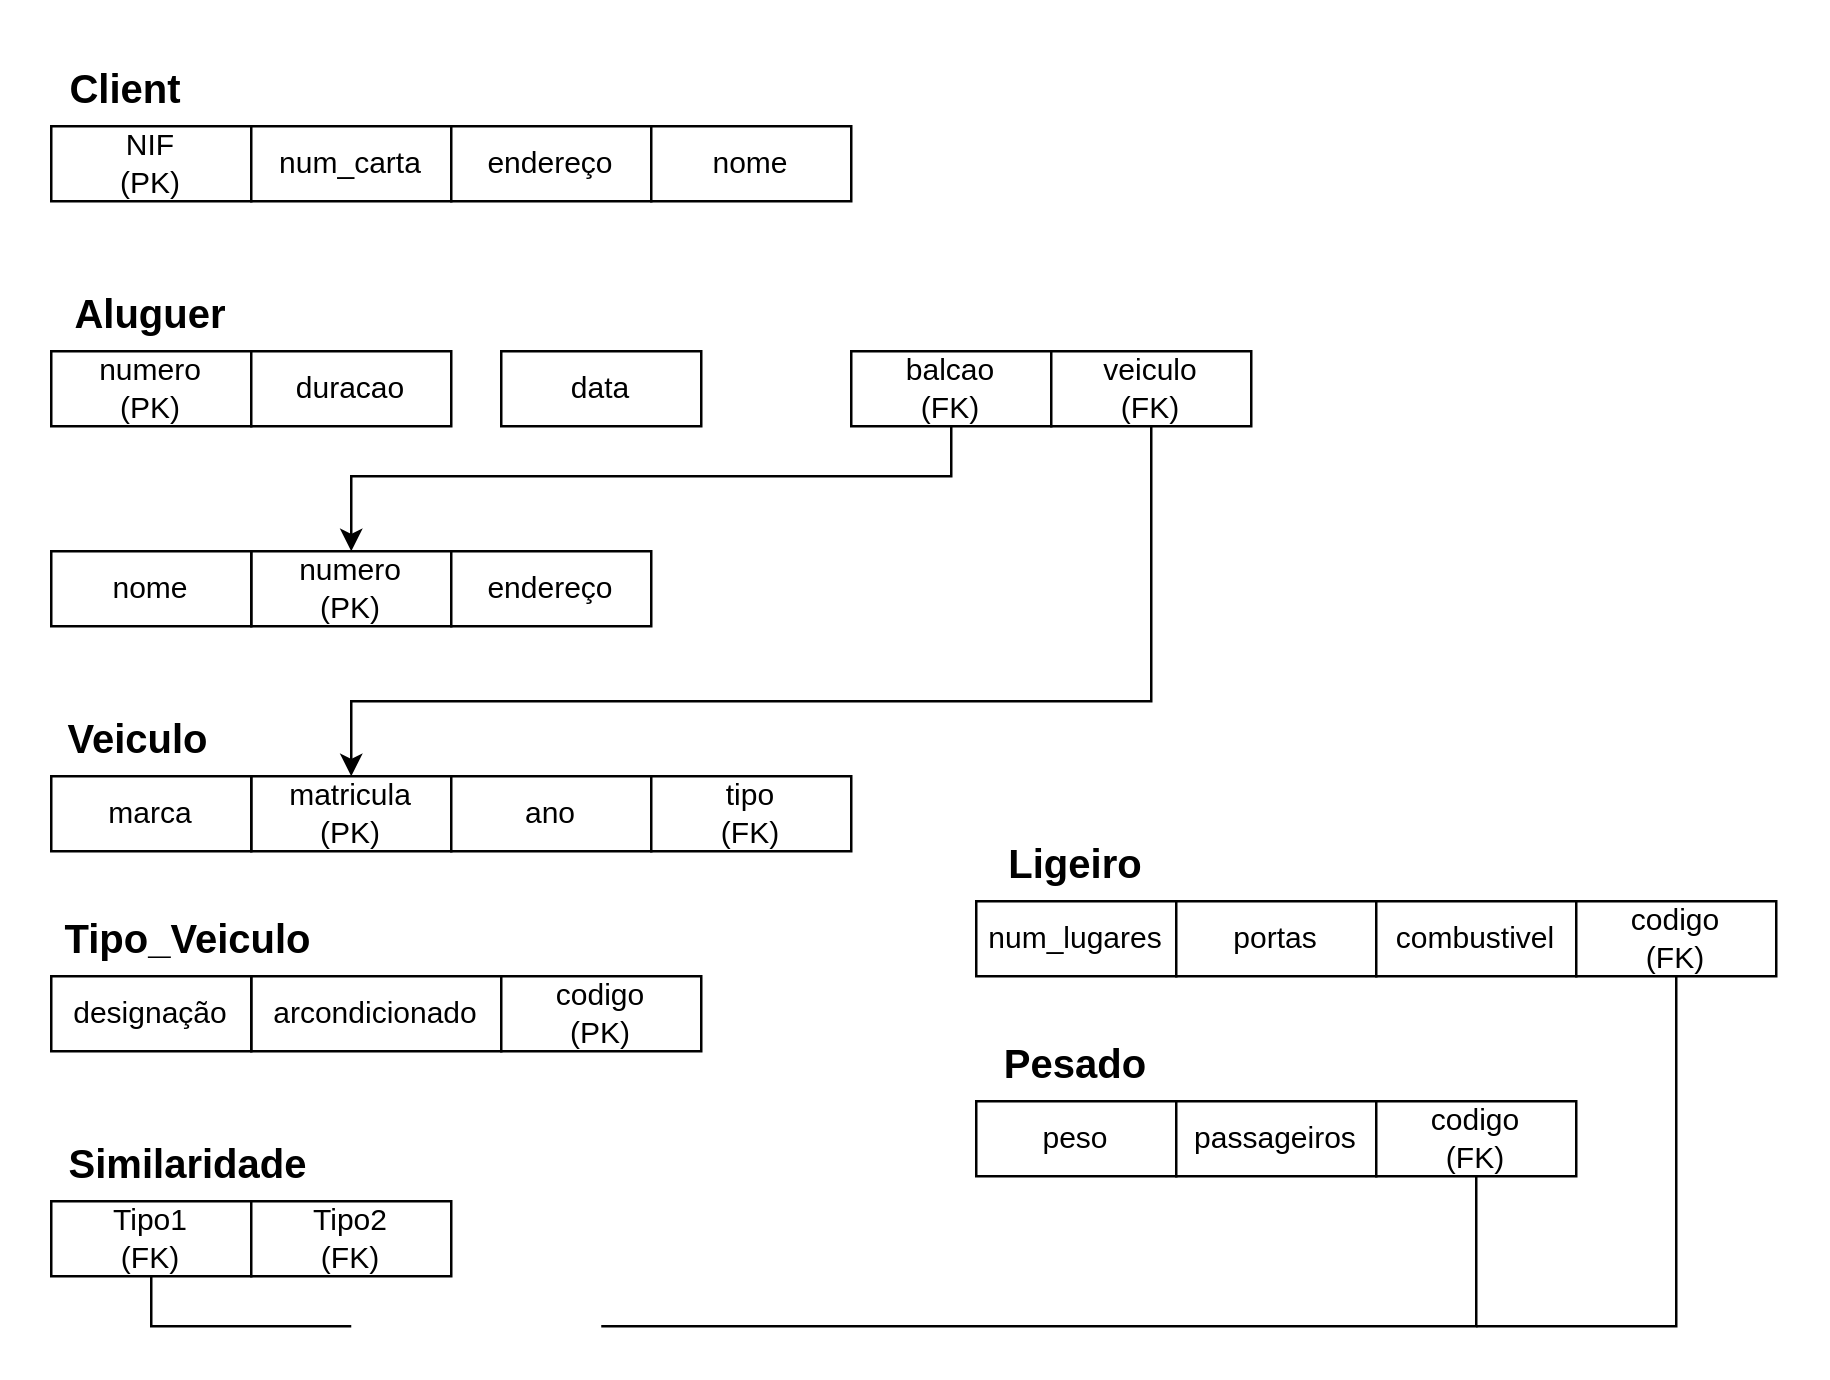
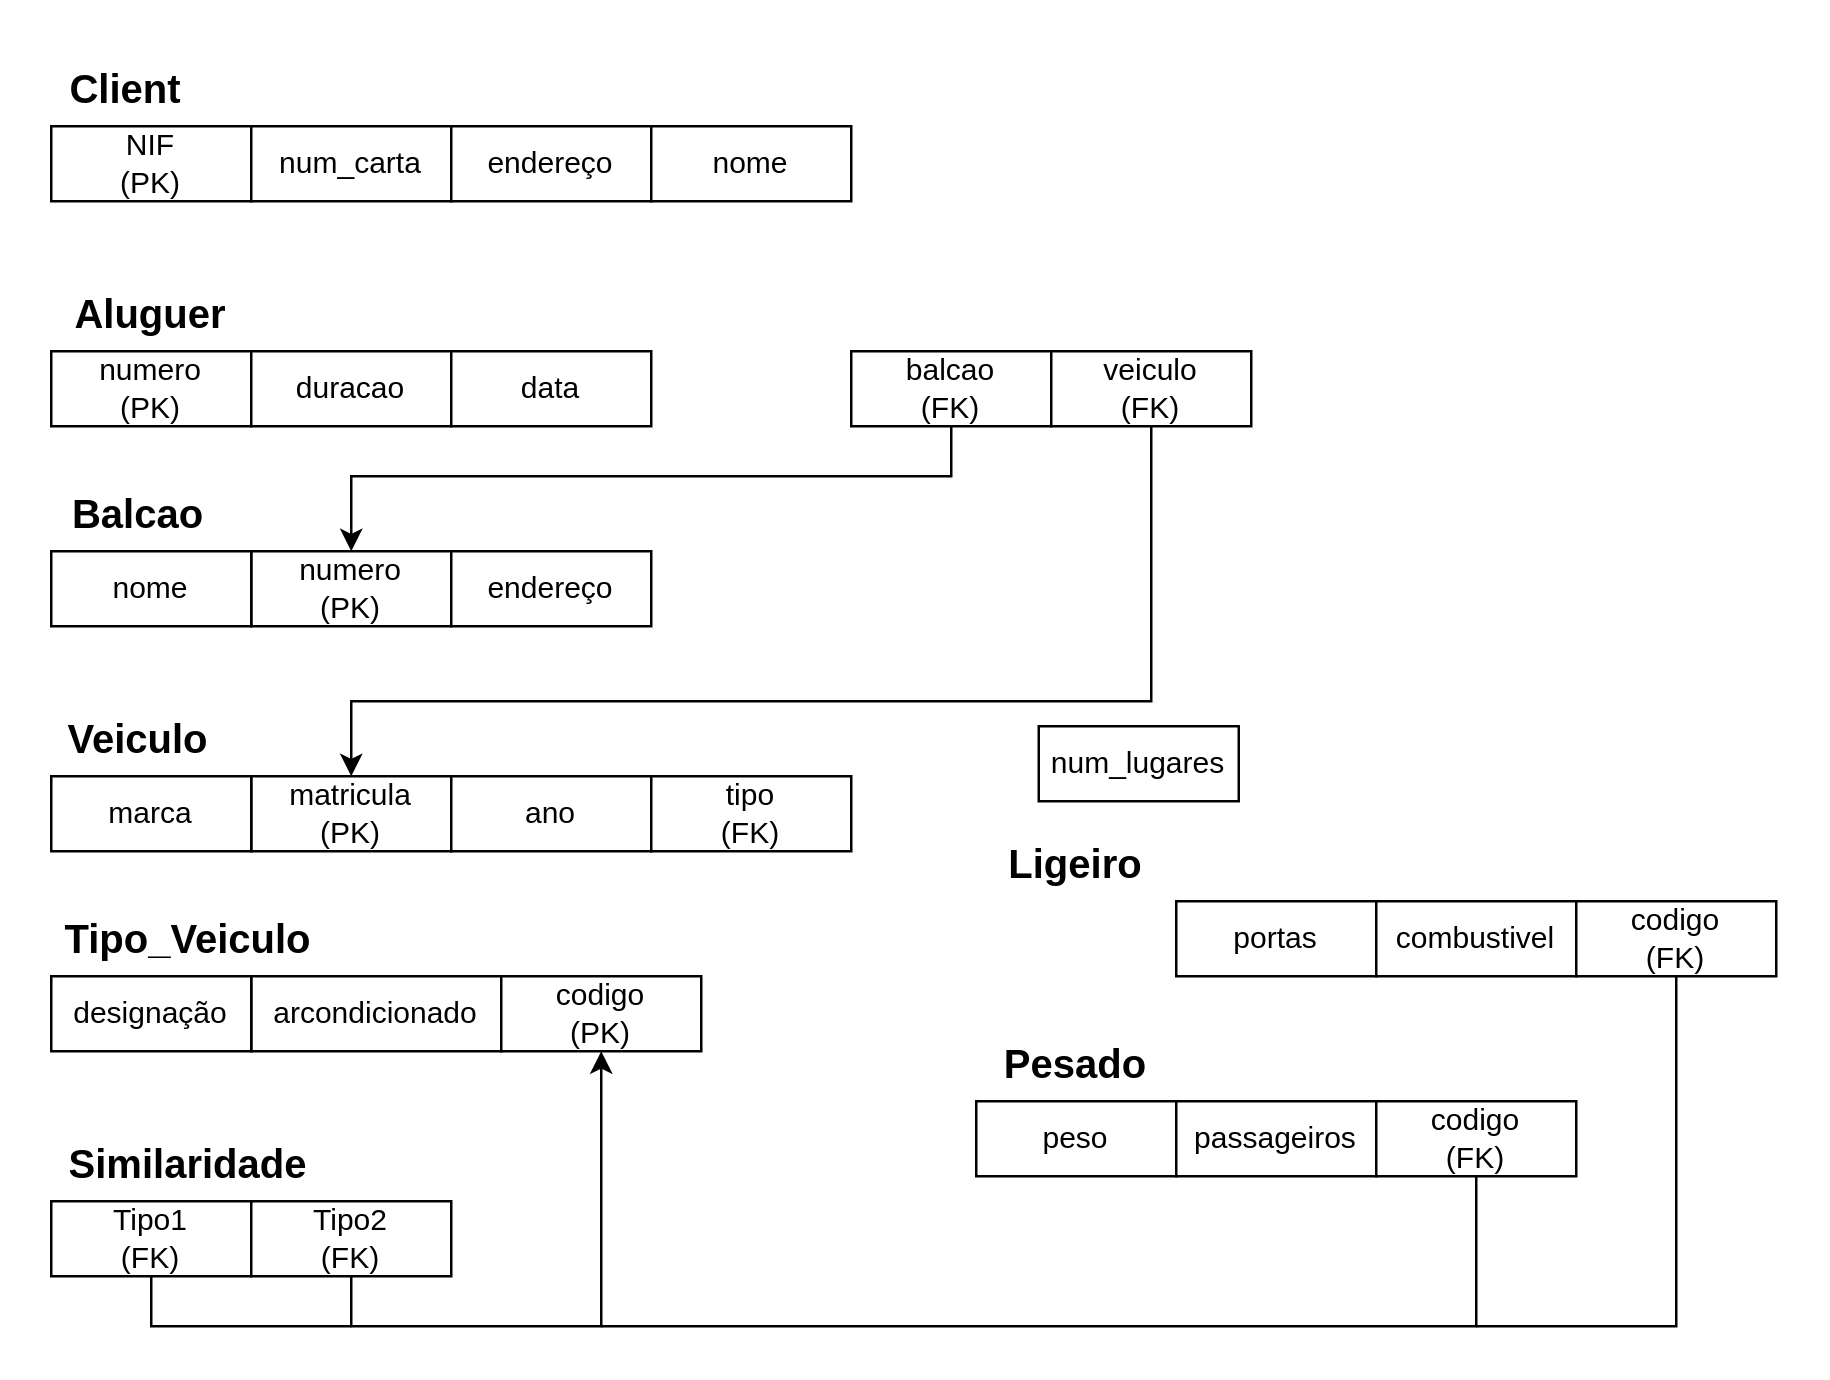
  <mxCell id="0" />
  <mxCell id="1" parent="0" />
  <mxCell id="2" value="Client" style="text;html=1;align=center;verticalAlign=middle;whiteSpace=wrap;rounded=0;fontSize=16;fontStyle=1" parent="1" vertex="1"><mxGeometry x="20" y="20" width="60" height="30" as="geometry" /></mxCell>
  <mxCell id="3" value="NIF&lt;div&gt;(PK)&lt;/div&gt;" style="rounded=0;whiteSpace=wrap;html=1;" parent="1" vertex="1"><mxGeometry x="20" y="50" width="80" height="30" as="geometry" /></mxCell>
  <mxCell id="4" value="num_carta" style="rounded=0;whiteSpace=wrap;html=1;" parent="1" vertex="1"><mxGeometry x="100" y="50" width="80" height="30" as="geometry" /></mxCell>
  <mxCell id="5" value="endereço" style="rounded=0;whiteSpace=wrap;html=1;" parent="1" vertex="1"><mxGeometry x="180" y="50" width="80" height="30" as="geometry" /></mxCell>
  <mxCell id="6" value="nome" style="rounded=0;whiteSpace=wrap;html=1;" parent="1" vertex="1"><mxGeometry x="260" y="50" width="80" height="30" as="geometry" /></mxCell>
  <mxCell id="7" value="Aluguer" style="text;html=1;align=center;verticalAlign=middle;whiteSpace=wrap;rounded=0;fontSize=16;fontStyle=1" parent="1" vertex="1"><mxGeometry x="20" y="110" width="80" height="30" as="geometry" /></mxCell>
  <mxCell id="8" value="numero&lt;div&gt;(PK)&lt;/div&gt;" style="rounded=0;whiteSpace=wrap;html=1;" parent="1" vertex="1"><mxGeometry x="20" y="140" width="80" height="30" as="geometry" /></mxCell>
  <mxCell id="9" value="duracao" style="rounded=0;whiteSpace=wrap;html=1;" parent="1" vertex="1"><mxGeometry x="100" y="140" width="80" height="30" as="geometry" /></mxCell>
- <mxCell id="10" value="data" style="rounded=0;whiteSpace=wrap;html=1;" parent="1" vertex="1"><mxGeometry x="200" y="140" width="80" height="30" as="geometry" /></mxCell>
+ <mxCell id="10" value="data" style="rounded=0;whiteSpace=wrap;html=1;" parent="1" vertex="1"><mxGeometry x="180" y="140" width="80" height="30" as="geometry" /></mxCell>
  <mxCell id="11" style="edgeStyle=orthogonalEdgeStyle;rounded=0;orthogonalLoop=1;jettySize=auto;html=1;entryX=0.5;entryY=0;entryDx=0;entryDy=0;" parent="1" source="12" target="16" edge="1"><mxGeometry relative="1" as="geometry"><Array as="points"><mxPoint x="380" y="190" /><mxPoint x="140" y="190" /></Array></mxGeometry></mxCell>
  <mxCell id="12" value="balcao&lt;div&gt;(FK)&lt;/div&gt;" style="rounded=0;whiteSpace=wrap;html=1;" parent="1" vertex="1"><mxGeometry x="340" y="140" width="80" height="30" as="geometry" /></mxCell>
  <mxCell id="13" style="edgeStyle=orthogonalEdgeStyle;rounded=0;orthogonalLoop=1;jettySize=auto;html=1;entryX=0.5;entryY=0;entryDx=0;entryDy=0;" parent="1" source="14" target="20" edge="1"><mxGeometry relative="1" as="geometry"><Array as="points"><mxPoint x="460" y="280" /><mxPoint x="140" y="280" /></Array></mxGeometry></mxCell>
  <mxCell id="14" value="veiculo&lt;div&gt;(FK)&lt;/div&gt;" style="rounded=0;whiteSpace=wrap;html=1;" parent="1" vertex="1"><mxGeometry x="420" y="140" width="80" height="30" as="geometry" /></mxCell>
+ <mxCell id="15" value="Balcao" style="text;html=1;align=center;verticalAlign=middle;whiteSpace=wrap;rounded=0;fontSize=16;fontStyle=1" parent="1" vertex="1"><mxGeometry x="20" y="190" width="70" height="30" as="geometry" /></mxCell>
  <mxCell id="16" value="numero&lt;div&gt;(PK)&lt;/div&gt;" style="rounded=0;whiteSpace=wrap;html=1;" parent="1" vertex="1"><mxGeometry x="100" y="220" width="80" height="30" as="geometry" /></mxCell>
  <mxCell id="17" value="nome" style="rounded=0;whiteSpace=wrap;html=1;" parent="1" vertex="1"><mxGeometry x="20" y="220" width="80" height="30" as="geometry" /></mxCell>
  <mxCell id="18" value="endereço" style="rounded=0;whiteSpace=wrap;html=1;" parent="1" vertex="1"><mxGeometry x="180" y="220" width="80" height="30" as="geometry" /></mxCell>
  <mxCell id="19" value="Veiculo" style="text;html=1;align=center;verticalAlign=middle;whiteSpace=wrap;rounded=0;fontSize=16;fontStyle=1" parent="1" vertex="1"><mxGeometry x="20" y="280" width="70" height="30" as="geometry" /></mxCell>
  <mxCell id="20" value="matricula&lt;div&gt;(PK)&lt;/div&gt;" style="rounded=0;whiteSpace=wrap;html=1;" parent="1" vertex="1"><mxGeometry x="100" y="310" width="80" height="30" as="geometry" /></mxCell>
  <mxCell id="21" value="marca" style="rounded=0;whiteSpace=wrap;html=1;" parent="1" vertex="1"><mxGeometry x="20" y="310" width="80" height="30" as="geometry" /></mxCell>
  <mxCell id="22" value="ano" style="rounded=0;whiteSpace=wrap;html=1;" parent="1" vertex="1"><mxGeometry x="180" y="310" width="80" height="30" as="geometry" /></mxCell>
  <mxCell id="23" value="tipo&lt;div&gt;(FK)&lt;/div&gt;" style="rounded=0;whiteSpace=wrap;html=1;" parent="1" vertex="1"><mxGeometry x="260" y="310" width="80" height="30" as="geometry" /></mxCell>
  <mxCell id="24" value="Tipo_Veiculo" style="text;html=1;align=center;verticalAlign=middle;whiteSpace=wrap;rounded=0;fontSize=16;fontStyle=1" parent="1" vertex="1"><mxGeometry x="20" y="360" width="110" height="30" as="geometry" /></mxCell>
  <mxCell id="25" value="arcondicionado" style="rounded=0;whiteSpace=wrap;html=1;" parent="1" vertex="1"><mxGeometry x="100" y="390" width="100" height="30" as="geometry" /></mxCell>
  <mxCell id="26" value="designação" style="rounded=0;whiteSpace=wrap;html=1;" parent="1" vertex="1"><mxGeometry x="20" y="390" width="80" height="30" as="geometry" /></mxCell>
  <mxCell id="27" value="codigo&lt;div&gt;(PK)&lt;/div&gt;" style="rounded=0;whiteSpace=wrap;html=1;" parent="1" vertex="1"><mxGeometry x="200" y="390" width="80" height="30" as="geometry" /></mxCell>
  <mxCell id="28" value="Similaridade" style="text;html=1;align=center;verticalAlign=middle;whiteSpace=wrap;rounded=0;fontSize=16;fontStyle=1" parent="1" vertex="1"><mxGeometry x="20" y="450" width="110" height="30" as="geometry" /></mxCell>
  <mxCell id="29" style="edgeStyle=orthogonalEdgeStyle;rounded=0;orthogonalLoop=1;jettySize=auto;html=1;endArrow=none;endFill=0;" parent="1" source="30" edge="1"><mxGeometry relative="1" as="geometry"><mxPoint x="140" y="530" as="targetPoint" /><Array as="points"><mxPoint x="60" y="530" /></Array></mxGeometry></mxCell>
  <mxCell id="30" value="Tipo1&lt;div&gt;(FK)&lt;/div&gt;" style="rounded=0;whiteSpace=wrap;html=1;" parent="1" vertex="1"><mxGeometry x="20" y="480" width="80" height="30" as="geometry" /></mxCell>
+ <mxCell id="31" style="edgeStyle=orthogonalEdgeStyle;rounded=0;orthogonalLoop=1;jettySize=auto;html=1;entryX=0.5;entryY=1;entryDx=0;entryDy=0;" parent="1" source="32" target="27" edge="1"><mxGeometry relative="1" as="geometry"><Array as="points"><mxPoint x="140" y="530" /><mxPoint x="240" y="530" /></Array></mxGeometry></mxCell>
  <mxCell id="32" value="Tipo2&lt;div&gt;(FK)&lt;/div&gt;" style="rounded=0;whiteSpace=wrap;html=1;" parent="1" vertex="1"><mxGeometry x="100" y="480" width="80" height="30" as="geometry" /></mxCell>
  <mxCell id="33" value="Ligeiro" style="text;html=1;align=center;verticalAlign=middle;whiteSpace=wrap;rounded=0;fontSize=16;fontStyle=1" parent="1" vertex="1"><mxGeometry x="390" y="330" width="80" height="30" as="geometry" /></mxCell>
- <mxCell id="34" value="num_lugares" style="rounded=0;whiteSpace=wrap;html=1;" parent="1" vertex="1"><mxGeometry x="390" y="360" width="80" height="30" as="geometry" /></mxCell>
+ <mxCell id="34" value="num_lugares" style="rounded=0;whiteSpace=wrap;html=1;" parent="1" vertex="1"><mxGeometry x="415" y="290" width="80" height="30" as="geometry" /></mxCell>
  <mxCell id="35" value="portas" style="rounded=0;whiteSpace=wrap;html=1;" parent="1" vertex="1"><mxGeometry x="470" y="360" width="80" height="30" as="geometry" /></mxCell>
  <mxCell id="36" value="combustivel" style="rounded=0;whiteSpace=wrap;html=1;" parent="1" vertex="1"><mxGeometry x="550" y="360" width="80" height="30" as="geometry" /></mxCell>
  <mxCell id="37" value="peso" style="rounded=0;whiteSpace=wrap;html=1;" parent="1" vertex="1"><mxGeometry x="390" y="440" width="80" height="30" as="geometry" /></mxCell>
  <mxCell id="38" value="Pesado" style="text;html=1;align=center;verticalAlign=middle;whiteSpace=wrap;rounded=0;fontSize=16;fontStyle=1" parent="1" vertex="1"><mxGeometry x="390" y="410" width="80" height="30" as="geometry" /></mxCell>
  <mxCell id="39" value="passageiros" style="rounded=0;whiteSpace=wrap;html=1;" parent="1" vertex="1"><mxGeometry x="470" y="440" width="80" height="30" as="geometry" /></mxCell>
  <mxCell id="40" style="edgeStyle=orthogonalEdgeStyle;rounded=0;orthogonalLoop=1;jettySize=auto;html=1;endArrow=none;endFill=0;" parent="1" source="41" edge="1"><mxGeometry relative="1" as="geometry"><mxPoint x="240" y="530" as="targetPoint" /><Array as="points"><mxPoint x="590" y="530" /></Array></mxGeometry></mxCell>
  <mxCell id="41" value="codigo&lt;div&gt;(FK)&lt;/div&gt;" style="rounded=0;whiteSpace=wrap;html=1;" parent="1" vertex="1"><mxGeometry x="550" y="440" width="80" height="30" as="geometry" /></mxCell>
  <mxCell id="42" style="edgeStyle=orthogonalEdgeStyle;rounded=0;orthogonalLoop=1;jettySize=auto;html=1;endArrow=none;endFill=0;" parent="1" source="43" edge="1"><mxGeometry relative="1" as="geometry"><mxPoint x="590" y="530" as="targetPoint" /><Array as="points"><mxPoint x="670" y="530" /></Array></mxGeometry></mxCell>
  <mxCell id="43" value="codigo&lt;div&gt;(FK)&lt;/div&gt;" style="rounded=0;whiteSpace=wrap;html=1;" parent="1" vertex="1"><mxGeometry x="630" y="360" width="80" height="30" as="geometry" /></mxCell>
